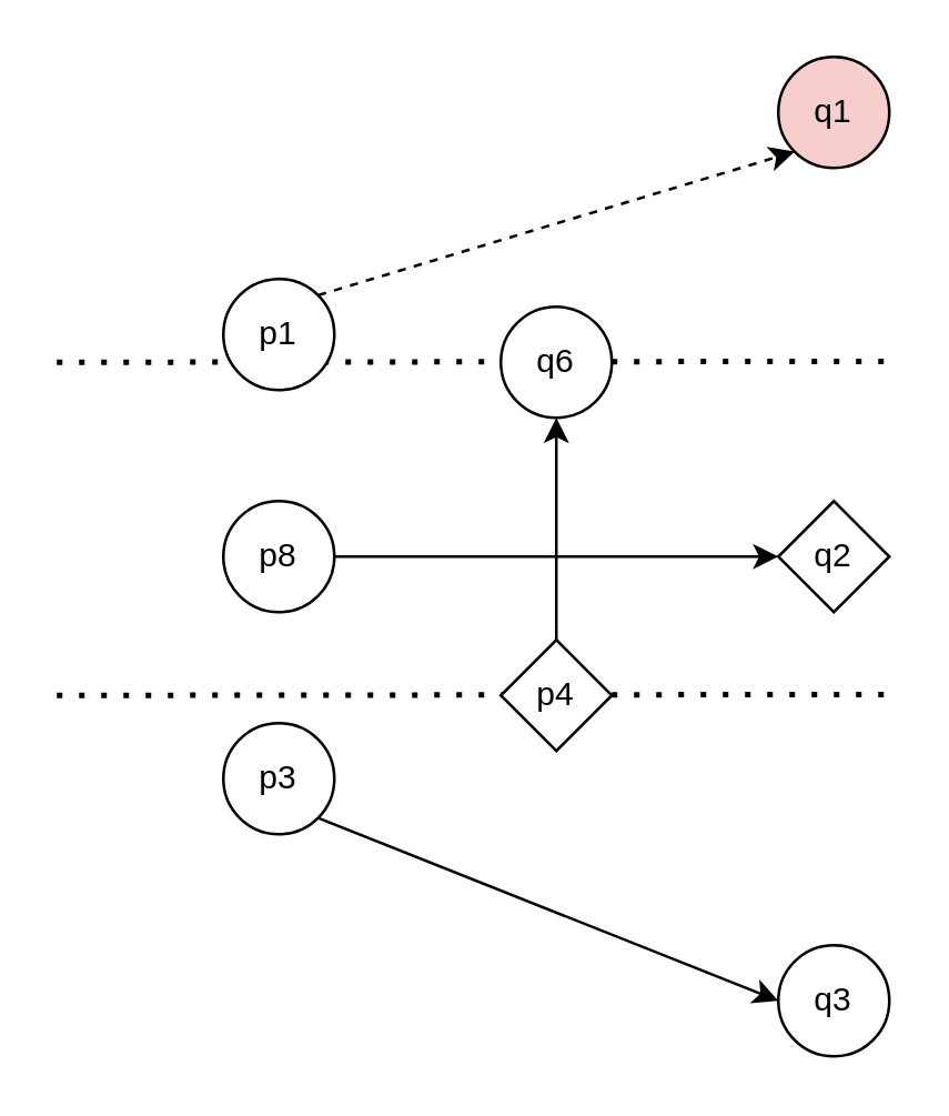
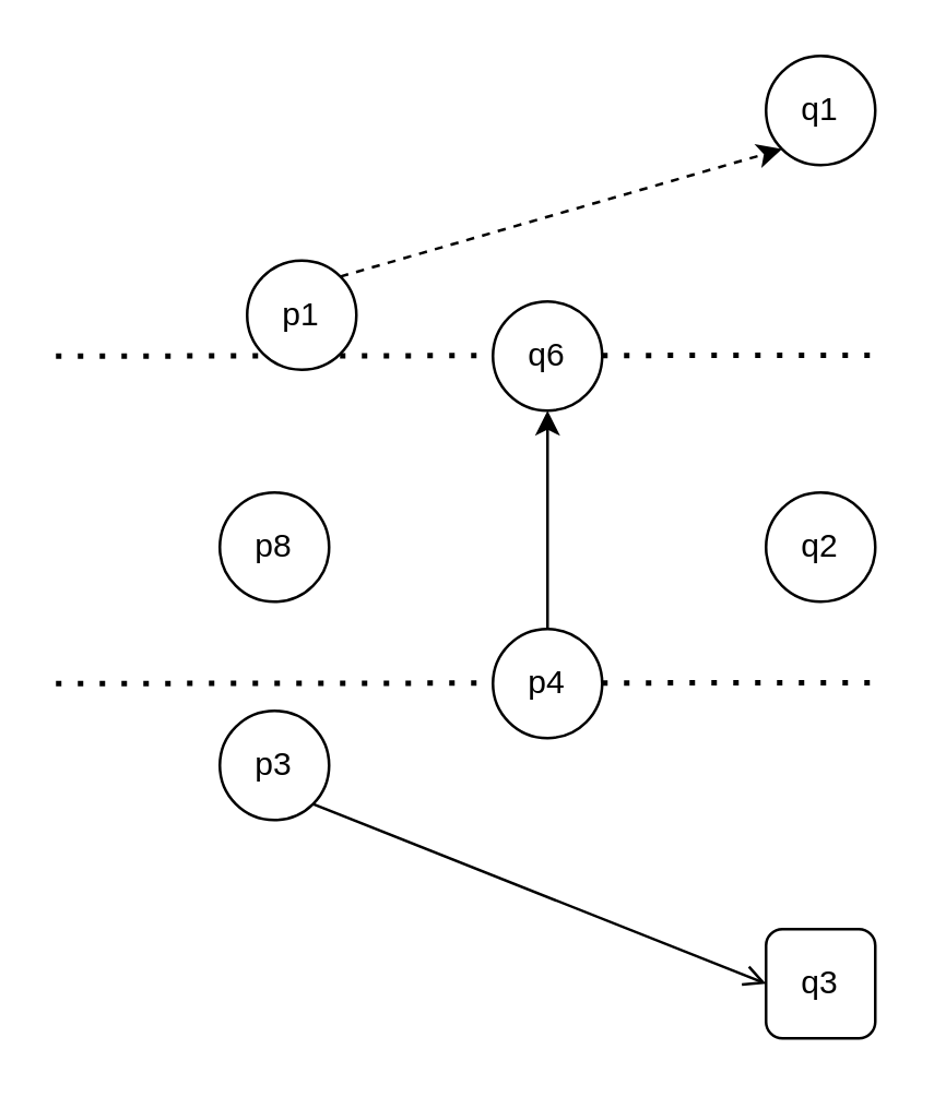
  <mxCell id="0" />
  <mxCell id="1" parent="0" />
  <mxCell id="2" value="" style="endArrow=none;dashed=1;html=1;dashPattern=1 3;strokeWidth=2;" edge="1" parent="1"><mxGeometry width="50" height="50" relative="1" as="geometry"><mxPoint x="20" y="130" as="sourcePoint" /><mxPoint x="320" y="129.66" as="targetPoint" /></mxGeometry></mxCell>
- <mxCell id="3" style="edgeStyle=orthogonalEdgeStyle;rounded=0;orthogonalLoop=1;jettySize=auto;html=1;" edge="1" parent="1" source="4" target="5"><mxGeometry relative="1" as="geometry" /></mxCell>
  <mxCell id="4" value="p8" style="ellipse;whiteSpace=wrap;html=1;aspect=fixed;" parent="1" vertex="1"><mxGeometry x="80" y="180" width="40" height="40" as="geometry" /></mxCell>
- <mxCell id="5" value="q2" style="rhombus;whiteSpace=wrap;html=1;aspect=fixed;" vertex="1" parent="1"><mxGeometry x="280" y="180" width="40" height="40" as="geometry" /></mxCell>
+ <mxCell id="5" value="q2" style="ellipse;whiteSpace=wrap;html=1;aspect=fixed;" vertex="1" parent="1"><mxGeometry x="280" y="180" width="40" height="40" as="geometry" /></mxCell>
  <mxCell id="6" value="p3" style="ellipse;whiteSpace=wrap;html=1;aspect=fixed;" vertex="1" parent="1"><mxGeometry x="80" y="260" width="40" height="40" as="geometry" /></mxCell>
- <mxCell id="7" value="q3" style="ellipse;whiteSpace=wrap;html=1;aspect=fixed;" vertex="1" parent="1"><mxGeometry x="280" y="340" width="40" height="40" as="geometry" /></mxCell>
- <mxCell id="8" value="p1" style="ellipse;whiteSpace=wrap;html=1;aspect=fixed;" vertex="1" parent="1"><mxGeometry x="80" y="100" width="40" height="40" as="geometry" /></mxCell>
- <mxCell id="9" value="q1" style="ellipse;whiteSpace=wrap;html=1;aspect=fixed;fillColor=#f8cecc;" vertex="1" parent="1"><mxGeometry x="280" y="20" width="40" height="40" as="geometry" /></mxCell>
+ <mxCell id="7" value="q3" style="whiteSpace=wrap;html=1;aspect=fixed;rounded=1;" vertex="1" parent="1"><mxGeometry x="280" y="340" width="40" height="40" as="geometry" /></mxCell>
+ <mxCell id="8" value="p1" style="ellipse;whiteSpace=wrap;html=1;aspect=fixed;" vertex="1" parent="1"><mxGeometry x="90" y="95" width="40" height="40" as="geometry" /></mxCell>
+ <mxCell id="9" value="q1" style="ellipse;whiteSpace=wrap;html=1;aspect=fixed;" vertex="1" parent="1"><mxGeometry x="280" y="20" width="40" height="40" as="geometry" /></mxCell>
  <mxCell id="10" value="" style="endArrow=classic;html=1;exitX=1;exitY=0;exitDx=0;exitDy=0;entryX=0;entryY=1;entryDx=0;entryDy=0;dashed=1;" edge="1" parent="1" source="8" target="9"><mxGeometry width="50" height="50" relative="1" as="geometry"><mxPoint x="110" y="110" as="sourcePoint" /><mxPoint x="340" y="200" as="targetPoint" /></mxGeometry></mxCell>
- <mxCell id="11" value="" style="endArrow=classic;html=1;exitX=1;exitY=1;exitDx=0;exitDy=0;entryX=0;entryY=0.5;entryDx=0;entryDy=0;" edge="1" parent="1" source="6" target="7"><mxGeometry width="50" height="50" relative="1" as="geometry"><mxPoint x="124.142" y="115.858" as="sourcePoint" /><mxPoint x="295.858" y="64.142" as="targetPoint" /></mxGeometry></mxCell>
+ <mxCell id="11" value="" style="endArrow=open;html=1;exitX=1;exitY=1;exitDx=0;exitDy=0;entryX=0;entryY=0.5;entryDx=0;entryDy=0;" edge="1" parent="1" source="6" target="7"><mxGeometry width="50" height="50" relative="1" as="geometry"><mxPoint x="124.142" y="115.858" as="sourcePoint" /><mxPoint x="295.858" y="64.142" as="targetPoint" /></mxGeometry></mxCell>
  <mxCell id="12" value="q6" style="ellipse;whiteSpace=wrap;html=1;aspect=fixed;" vertex="1" parent="1"><mxGeometry x="180" y="110" width="40" height="40" as="geometry" /></mxCell>
  <mxCell id="13" value="" style="endArrow=classic;html=1;exitX=0.5;exitY=0;exitDx=0;exitDy=0;entryX=0.5;entryY=1;entryDx=0;entryDy=0;" edge="1" parent="1" source="15" target="12"><mxGeometry width="50" height="50" relative="1" as="geometry"><mxPoint x="290" y="250" as="sourcePoint" /><mxPoint x="340" y="200" as="targetPoint" /></mxGeometry></mxCell>
  <mxCell id="14" value="" style="endArrow=none;dashed=1;html=1;dashPattern=1 3;strokeWidth=2;" edge="1" parent="1"><mxGeometry width="50" height="50" relative="1" as="geometry"><mxPoint x="20" y="250" as="sourcePoint" /><mxPoint x="320" y="249.66" as="targetPoint" /></mxGeometry></mxCell>
- <mxCell id="15" value="p4" style="rhombus;whiteSpace=wrap;html=1;aspect=fixed;" vertex="1" parent="1"><mxGeometry x="180" y="230" width="40" height="40" as="geometry" /></mxCell>
+ <mxCell id="15" value="p4" style="ellipse;whiteSpace=wrap;html=1;aspect=fixed;" vertex="1" parent="1"><mxGeometry x="180" y="230" width="40" height="40" as="geometry" /></mxCell>
